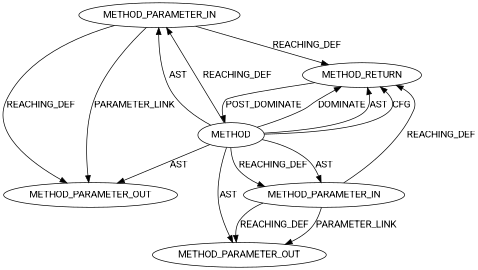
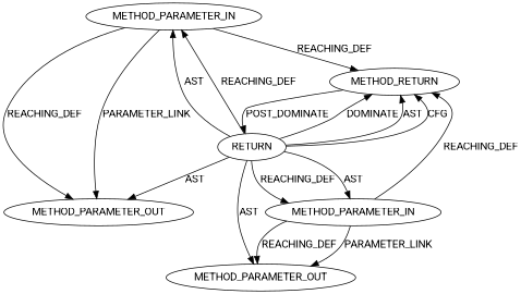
  digraph {
    fontname=Roboto
    node [CODE=p2 EVALUATION_STRATEGY=BY_VALUE IS_VARIADIC=false NAME=p2 ORDER=2 TYPE_FULL_NAME=ANY fontname=Roboto]
    edge [fontname=Roboto]
    n1 [INDEX=2 label=METHOD_PARAMETER_IN]
    n2 [CODE=RET label=METHOD_RETURN IS_VARIADIC="" NAME=""]
    n3 [INDEX=2 label=METHOD_PARAMETER_OUT]
-   n4 [AST_PARENT_FULL_NAME="<global>" AST_PARENT_TYPE=NAMESPACE_BLOCK CODE="<empty>" FILENAME="<empty>" FULL_NAME=for_each_cmsghdr IS_EXTERNAL=true NAME=for_each_cmsghdr ORDER=0 label=METHOD EVALUATION_STRATEGY="" IS_VARIADIC="" TYPE_FULL_NAME=""]
+   n4 [AST_PARENT_FULL_NAME="<global>" AST_PARENT_TYPE=NAMESPACE_BLOCK CODE="<empty>" FILENAME="<empty>" FULL_NAME=for_each_cmsghdr IS_EXTERNAL=true NAME=for_each_cmsghdr ORDER=0 label=RETURN EVALUATION_STRATEGY="" IS_VARIADIC="" TYPE_FULL_NAME=""]
    n5 [CODE=p1 INDEX=1 NAME=p1 ORDER=1 label=METHOD_PARAMETER_IN]
    n6 [CODE=p1 INDEX=1 NAME=p1 ORDER=1 label=METHOD_PARAMETER_OUT]
    n1 -> n2 [VARIABLE=p2 label=REACHING_DEF]
    n1 -> n3 [VARIABLE=p2 label=REACHING_DEF]
    n1 -> n3 [label=PARAMETER_LINK]
    n2 -> n4 [label=POST_DOMINATE]
    n4 -> n1 [label=AST]
    n4 -> n1 [label=REACHING_DEF]
    n4 -> n2 [label=DOMINATE]
    n4 -> n2 [label=AST]
    n4 -> n2 [label=CFG]
    n4 -> n3 [label=AST]
    n4 -> n5 [label=REACHING_DEF]
    n4 -> n5 [label=AST]
    n4 -> n6 [label=AST]
    n5 -> n2 [VARIABLE=p1 label=REACHING_DEF]
    n5 -> n6 [VARIABLE=p1 label=REACHING_DEF]
    n5 -> n6 [label=PARAMETER_LINK]
  }
